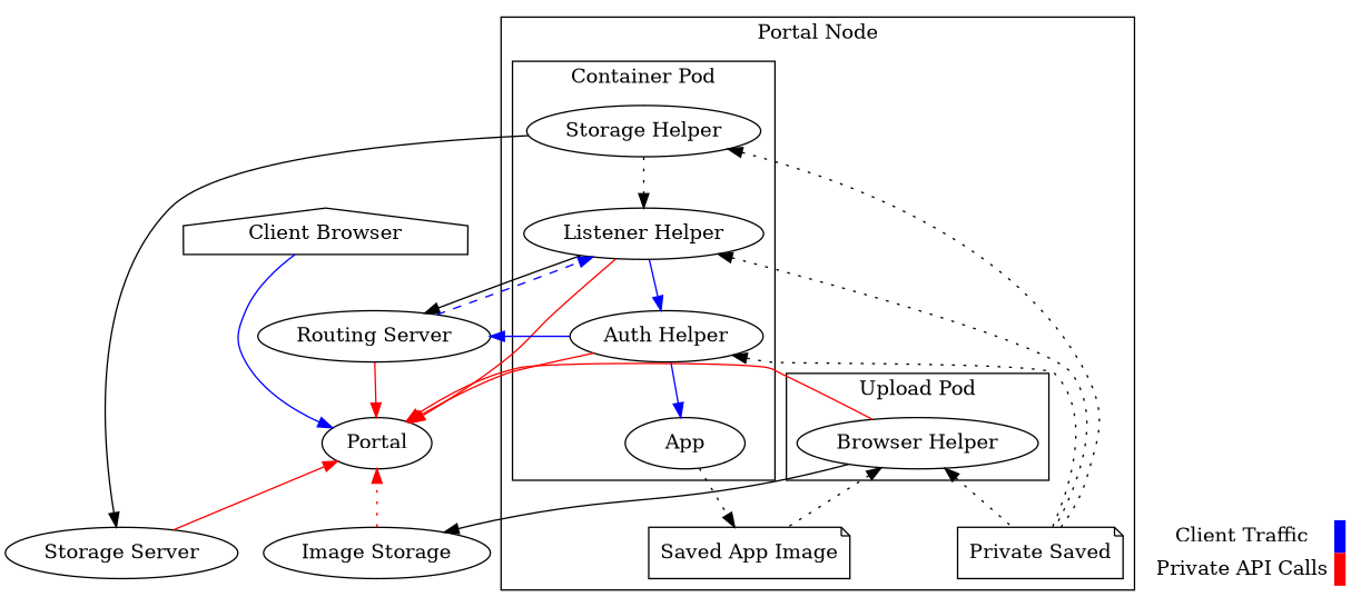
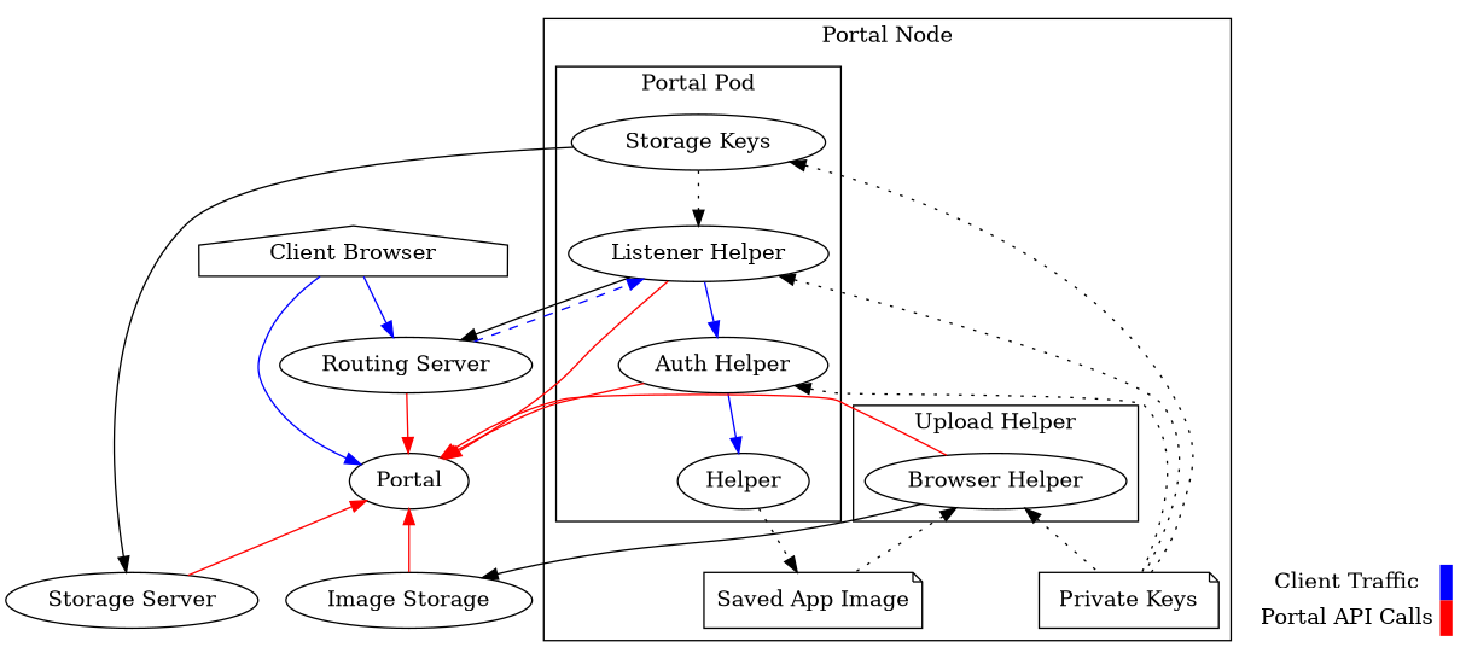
  digraph {
    compound=true
    "Client Browser" [shape=house]
    "Storage Server"
    n3 [label="Image Storage"]
-   n4 [label=<     <TABLE BORDER="0" CELLBORDER="0" CELLSPACING="0" CELLPADDING="4">      <TR>       <TD>Client Traffic</TD>       <TD BGCOLOR="BLUE"></TD>      </TR>      <TR>       <TD>Private API Calls</TD>       <TD BGCOLOR="RED"></TD>      </TR>     </TABLE>    > margin=0 shape=none]
-   "Private Keys" [shape=note label="Private Saved"]
+   n4 [label=<     <TABLE BORDER="0" CELLBORDER="0" CELLSPACING="0" CELLPADDING="4">      <TR>       <TD>Client Traffic</TD>       <TD BGCOLOR="BLUE"></TD>      </TR>      <TR>       <TD>Portal API Calls</TD>       <TD BGCOLOR="RED"></TD>      </TR>     </TABLE>    > margin=0 shape=none]
+   "Private Keys" [shape=note]
    "Saved App Image" [shape=note]
    "Listener Helper"
    "Auth Helper"
-   App
-   "Storage Helper"
+   App [label=Helper]
+   "Storage Helper" [label="Storage Keys"]
    n11 [label="Browser Helper"]
    Portal
    "Routing Server"
    subgraph sub_1 {
      rank=source
      "Client Browser"
    }
    subgraph sub_2 {
      rank=sink
      "Storage Server"
      n3
    }
    subgraph sub_3 {
      rank=sink
      n4
    }
    subgraph cluster_4 {
      label="Portal Node"
      subgraph sub_5 {
        label="Compute Node"
        rank=same
        "Private Keys"
        "Saved App Image"
      }
      subgraph cluster_6 {
-       label="Container Pod"
+       label="Portal Pod"
        "Listener Helper"
        "Auth Helper"
        App
        "Storage Helper"
      }
      subgraph cluster_7 {
-       label="Upload Pod"
+       label="Upload Helper"
        n11
      }
    }
    "Client Browser" -> Portal [color=blue]
-   "Auth Helper" -> "Routing Server" [color=blue]
+   "Client Browser" -> "Routing Server" [color=blue]
    "Storage Server" -> Portal [color=RED]
    n3 -> n11 [dir=back]
-   n3 -> Portal [color=RED style=dotted]
+   n3 -> Portal [color=RED]
    "Listener Helper" -> "Private Keys" [dir=back style=dotted]
    "Listener Helper" -> "Auth Helper" [color=blue]
    "Listener Helper" -> Portal [color=RED]
    "Listener Helper" -> "Routing Server"
    "Auth Helper" -> "Private Keys" [dir=back style=dotted]
    "Auth Helper" -> App [color=blue]
    "Auth Helper" -> Portal [color=RED]
    App -> "Saved App Image" [style=dotted]
    "Storage Helper" -> "Storage Server"
    "Storage Helper" -> "Private Keys" [dir=back style=dotted]
    "Storage Helper" -> "Listener Helper" [style=dotted]
    n11 -> "Private Keys" [dir=back style=dotted]
    n11 -> "Saved App Image" [dir=back style=dotted]
    n11 -> Portal [color=RED]
    "Routing Server" -> "Listener Helper" [color=blue style=dashed]
    "Routing Server" -> Portal [color=RED]
  }
